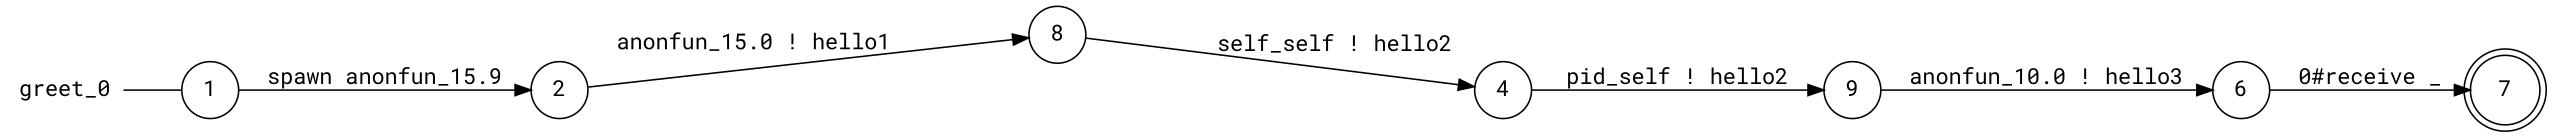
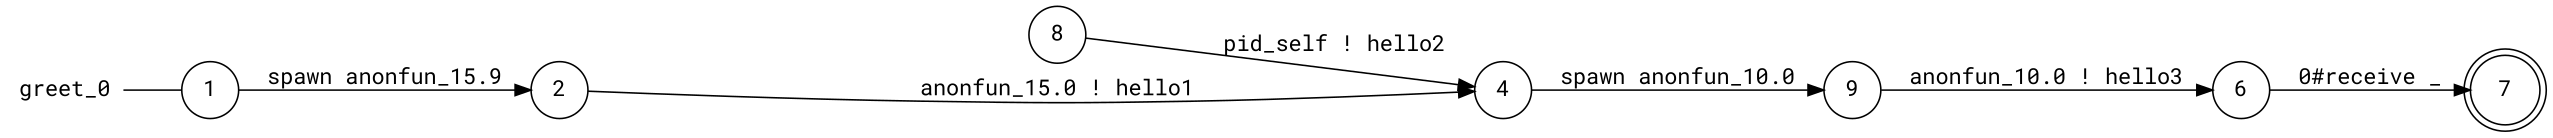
  digraph {
    fontname="Roboto Mono"
    rankdir=LR
    node [fontname="Roboto Mono" shape=circle]
    edge [fontname="Roboto Mono"]
    n1 [label=greet_0 shape=plaintext]
    n2 [label=1]
    n3 [label=2]
    n4 [label=8]
    n5 [label=4]
    n6 [label=9]
    n7 [label=6]
    n8 [label=7 shape=doublecircle]
    n1 -> n2 [arrowhead=none]
    n2 -> n3 [label="spawn anonfun_15.9"]
-   n3 -> n4 [label="anonfun_15.0 ! hello1"]
-   n4 -> n5 [label="self_self ! hello2"]
-   n5 -> n6 [label="pid_self ! hello2"]
+   n3 -> n5 [label="anonfun_15.0 ! hello1"]
+   n4 -> n5 [label="pid_self ! hello2"]
+   n5 -> n6 [label="spawn anonfun_10.0"]
    n6 -> n7 [label="anonfun_10.0 ! hello3"]
    n7 -> n8 [label="0#receive _"]
  }
